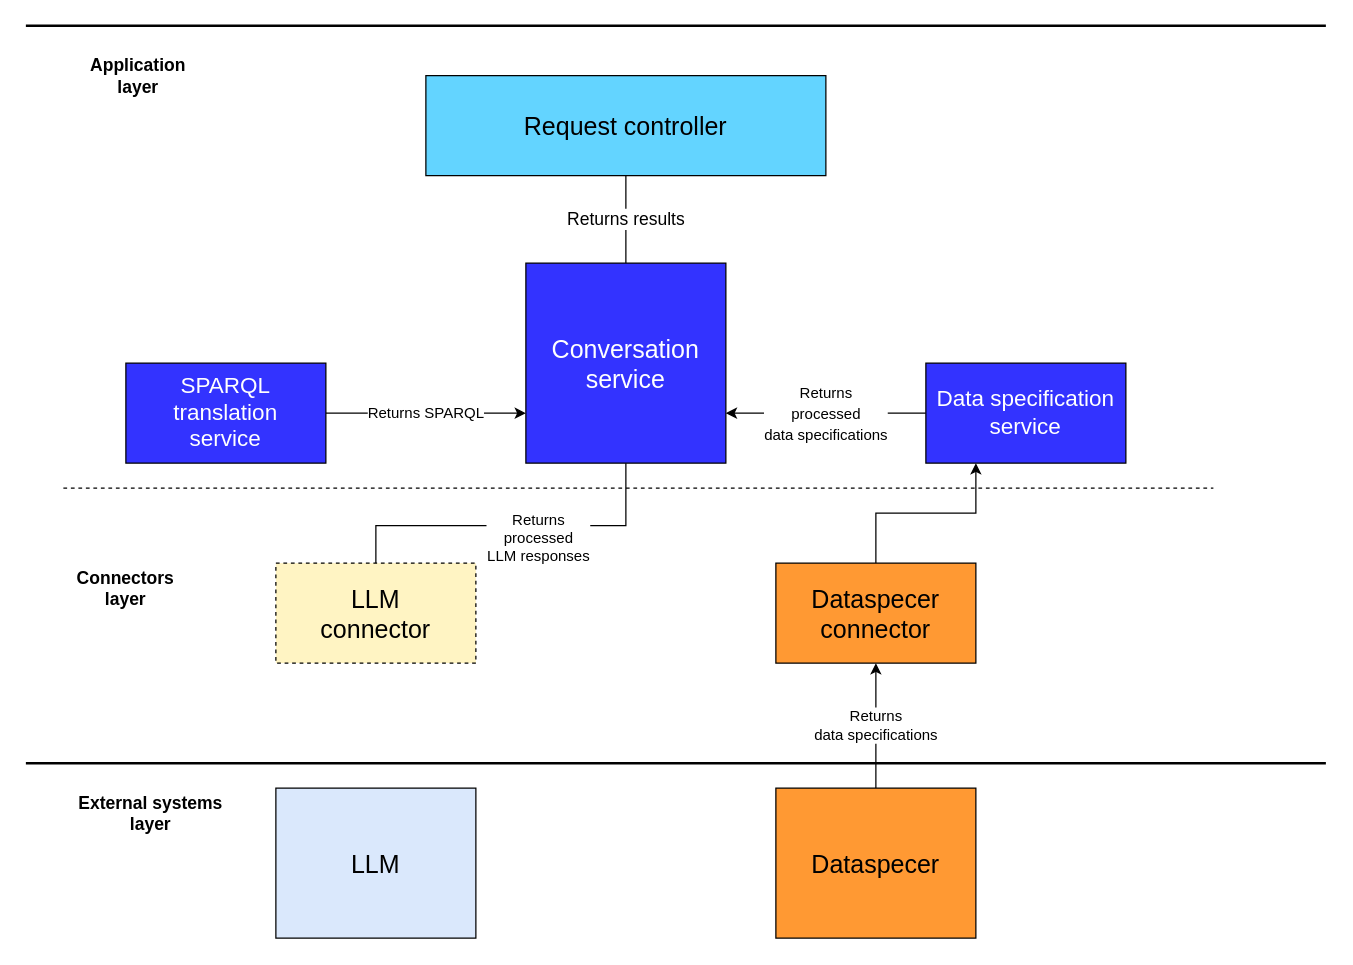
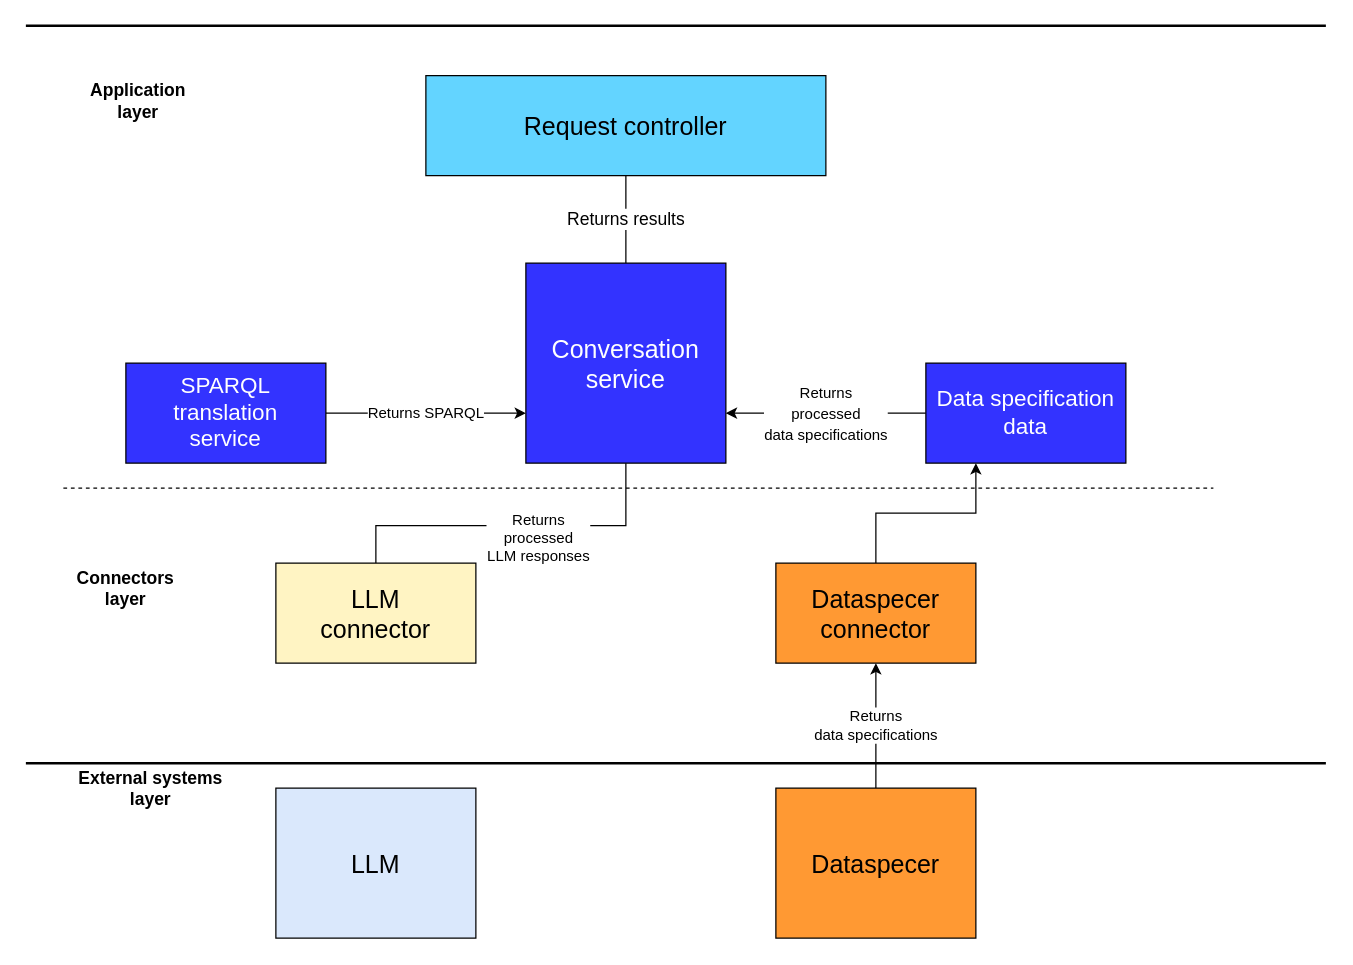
  <mxCell id="0" />
  <mxCell id="1" parent="0" />
  <mxCell id="2" value="Returns SPARQL" style="edgeStyle=orthogonalEdgeStyle;rounded=0;orthogonalLoop=1;jettySize=auto;html=1;entryX=0;entryY=0.75;entryDx=0;entryDy=0;fontSize=12;" parent="1" source="3" target="5" edge="1"><mxGeometry relative="1" as="geometry"><mxPoint x="410" y="330" as="targetPoint" /></mxGeometry></mxCell>
  <mxCell id="3" value="&lt;font style=&quot;font-size: 18px; color: rgb(255, 255, 255);&quot;&gt;SPARQL&lt;/font&gt;&lt;div&gt;&lt;font style=&quot;font-size: 18px; color: rgb(255, 255, 255);&quot;&gt;translation&lt;/font&gt;&lt;/div&gt;&lt;div&gt;&lt;span style=&quot;font-size: 18px; background-color: transparent;&quot;&gt;&lt;font style=&quot;color: rgb(255, 255, 255);&quot;&gt;service&lt;/font&gt;&lt;/span&gt;&lt;/div&gt;" style="rounded=0;whiteSpace=wrap;html=1;fillColor=#3333FF;" parent="1" vertex="1"><mxGeometry x="100" y="290" width="160" height="80" as="geometry" /></mxCell>
  <mxCell id="4" value="&lt;font style=&quot;font-size: 14px;&quot;&gt;Returns results&lt;/font&gt;" style="edgeStyle=orthogonalEdgeStyle;rounded=0;orthogonalLoop=1;jettySize=auto;html=1;entryX=0.5;entryY=1;entryDx=0;entryDy=0;endArrow=none;" edge="1" parent="1" source="5" target="21"><mxGeometry relative="1" as="geometry" /></mxCell>
  <mxCell id="5" value="&lt;font style=&quot;color: rgb(255, 255, 255);&quot;&gt;Conversation&lt;/font&gt;&lt;div&gt;&lt;font style=&quot;color: rgb(255, 255, 255);&quot;&gt;service&lt;/font&gt;&lt;/div&gt;" style="rounded=0;whiteSpace=wrap;html=1;fontSize=20;fillColor=#3333FF;" parent="1" vertex="1"><mxGeometry x="420" y="210" width="160" height="160" as="geometry" /></mxCell>
  <mxCell id="6" value="Returns&lt;div&gt;processed&lt;/div&gt;&lt;div&gt;LLM responses&lt;/div&gt;" style="edgeStyle=orthogonalEdgeStyle;rounded=0;orthogonalLoop=1;jettySize=auto;html=1;entryX=0.5;entryY=1;entryDx=0;entryDy=0;exitX=0.5;exitY=0;exitDx=0;exitDy=0;fontSize=12;endArrow=none;" parent="1" source="7" target="5" edge="1"><mxGeometry x="0.143" y="-10" relative="1" as="geometry"><mxPoint as="offset" /><Array as="points"><mxPoint x="300" y="420" /><mxPoint x="500" y="420" /></Array></mxGeometry></mxCell>
- <mxCell id="7" value="LLM&lt;div&gt;connector&lt;/div&gt;" style="rounded=0;whiteSpace=wrap;html=1;fontSize=20;fillColor=#FFF4C3;dashed=1;" parent="1" vertex="1"><mxGeometry x="220" y="450" width="160" height="80" as="geometry" /></mxCell>
+ <mxCell id="7" value="LLM&lt;div&gt;connector&lt;/div&gt;" style="rounded=0;whiteSpace=wrap;html=1;fontSize=20;fillColor=#FFF4C3;" parent="1" vertex="1"><mxGeometry x="220" y="450" width="160" height="80" as="geometry" /></mxCell>
  <mxCell id="8" value="&lt;font style=&quot;font-size: 12px;&quot;&gt;Returns&lt;/font&gt;&lt;div&gt;&lt;font style=&quot;font-size: 12px;&quot;&gt;processed&lt;/font&gt;&lt;/div&gt;&lt;div&gt;&lt;font style=&quot;font-size: 12px;&quot;&gt;data specifications&lt;/font&gt;&lt;/div&gt;" style="edgeStyle=orthogonalEdgeStyle;rounded=0;orthogonalLoop=1;jettySize=auto;html=1;exitX=0;exitY=0.5;exitDx=0;exitDy=0;fontSize=14;entryX=1;entryY=0.75;entryDx=0;entryDy=0;" parent="1" source="9" target="5" edge="1"><mxGeometry relative="1" as="geometry"><mxPoint x="580" y="309.5" as="targetPoint" /><mxPoint x="690" y="309.5" as="sourcePoint" /></mxGeometry></mxCell>
- <mxCell id="9" value="&lt;font style=&quot;color: rgb(255, 255, 255);&quot;&gt;Data specification service&lt;/font&gt;" style="rounded=0;whiteSpace=wrap;html=1;fontSize=18;fillColor=#3333FF;" parent="1" vertex="1"><mxGeometry x="740" y="290" width="160" height="80" as="geometry" /></mxCell>
+ <mxCell id="9" value="&lt;font style=&quot;color: rgb(255, 255, 255);&quot;&gt;Data specification data&lt;/font&gt;" style="rounded=0;whiteSpace=wrap;html=1;fontSize=18;fillColor=#3333FF;" parent="1" vertex="1"><mxGeometry x="740" y="290" width="160" height="80" as="geometry" /></mxCell>
  <mxCell id="10" style="edgeStyle=orthogonalEdgeStyle;rounded=0;orthogonalLoop=1;jettySize=auto;html=1;entryX=0.25;entryY=1;entryDx=0;entryDy=0;" parent="1" source="11" target="9" edge="1"><mxGeometry relative="1" as="geometry"><mxPoint x="740" y="400" as="targetPoint" /></mxGeometry></mxCell>
  <mxCell id="11" value="Dataspecer&lt;div&gt;connector&lt;/div&gt;" style="rounded=0;whiteSpace=wrap;html=1;fontSize=20;fillColor=#ff9933;" parent="1" vertex="1"><mxGeometry x="620" y="450" width="160" height="80" as="geometry" /></mxCell>
  <mxCell id="12" value="&lt;font style=&quot;font-size: 12px;&quot;&gt;Returns&lt;/font&gt;&lt;div&gt;&lt;font style=&quot;font-size: 12px;&quot;&gt;data specifications&lt;/font&gt;&lt;/div&gt;" style="edgeStyle=orthogonalEdgeStyle;rounded=0;orthogonalLoop=1;jettySize=auto;html=1;exitX=0.5;exitY=0;exitDx=0;exitDy=0;entryX=0.5;entryY=1;entryDx=0;entryDy=0;" parent="1" source="13" target="11" edge="1"><mxGeometry relative="1" as="geometry"><Array as="points" /><mxPoint x="700" y="560" as="targetPoint" /></mxGeometry></mxCell>
  <mxCell id="13" value="&lt;font style=&quot;font-size: 20px;&quot;&gt;Dataspecer&lt;/font&gt;" style="rounded=0;whiteSpace=wrap;html=1;fillColor=#FF9933;" parent="1" vertex="1"><mxGeometry x="620" y="630" width="160" height="120" as="geometry" /></mxCell>
  <mxCell id="14" value="&lt;font style=&quot;font-size: 20px;&quot;&gt;LLM&lt;/font&gt;" style="rounded=0;whiteSpace=wrap;html=1;fillColor=#dae8fc;" parent="1" vertex="1"><mxGeometry x="220" y="630" width="160" height="120" as="geometry" /></mxCell>
  <mxCell id="15" value="" style="endArrow=none;html=1;rounded=0;strokeWidth=2;" parent="1" edge="1"><mxGeometry width="50" height="50" relative="1" as="geometry"><mxPoint x="20" y="20" as="sourcePoint" /><mxPoint x="1060" y="20" as="targetPoint" /></mxGeometry></mxCell>
  <mxCell id="16" value="" style="endArrow=none;html=1;rounded=0;dashed=1;strokeWidth=1;" parent="1" edge="1"><mxGeometry width="50" height="50" relative="1" as="geometry"><mxPoint x="50" y="390" as="sourcePoint" /><mxPoint x="970" y="390" as="targetPoint" /></mxGeometry></mxCell>
  <mxCell id="17" value="&lt;b&gt;Connectors&lt;/b&gt;&lt;div&gt;&lt;b&gt;layer&lt;/b&gt;&lt;/div&gt;" style="text;strokeColor=none;align=center;fillColor=none;html=1;verticalAlign=middle;whiteSpace=wrap;rounded=0;fontSize=14;" parent="1" vertex="1"><mxGeometry x="40" y="430" width="120" height="80" as="geometry" /></mxCell>
- <mxCell id="18" value="&lt;b&gt;Application&lt;/b&gt;&lt;br&gt;&lt;div&gt;&lt;b&gt;layer&lt;/b&gt;&lt;/div&gt;" style="text;strokeColor=none;align=center;fillColor=none;html=1;verticalAlign=middle;whiteSpace=wrap;rounded=0;fontSize=14;" parent="1" vertex="1"><mxGeometry x="50" y="20" width="120" height="80" as="geometry" /></mxCell>
- <mxCell id="19" value="&lt;b&gt;External systems&lt;/b&gt;&lt;div&gt;&lt;b&gt;layer&lt;/b&gt;&lt;/div&gt;" style="text;strokeColor=none;align=center;fillColor=none;html=1;verticalAlign=middle;whiteSpace=wrap;rounded=0;fontSize=14;" parent="1" vertex="1"><mxGeometry x="60" y="610" width="120" height="80" as="geometry" /></mxCell>
+ <mxCell id="18" value="&lt;b&gt;Application&lt;/b&gt;&lt;br&gt;&lt;div&gt;&lt;b&gt;layer&lt;/b&gt;&lt;/div&gt;" style="text;strokeColor=none;align=center;fillColor=none;html=1;verticalAlign=middle;whiteSpace=wrap;rounded=0;fontSize=14;" parent="1" vertex="1"><mxGeometry x="50" y="40" width="120" height="80" as="geometry" /></mxCell>
+ <mxCell id="19" value="&lt;b&gt;External systems&lt;/b&gt;&lt;div&gt;&lt;b&gt;layer&lt;/b&gt;&lt;/div&gt;" style="text;strokeColor=none;align=center;fillColor=none;html=1;verticalAlign=middle;whiteSpace=wrap;rounded=0;fontSize=14;" parent="1" vertex="1"><mxGeometry x="60" y="590" width="120" height="80" as="geometry" /></mxCell>
  <mxCell id="20" value="" style="endArrow=none;html=1;rounded=0;strokeWidth=2;" edge="1" parent="1"><mxGeometry width="50" height="50" relative="1" as="geometry"><mxPoint x="20" y="610" as="sourcePoint" /><mxPoint x="1060" y="610" as="targetPoint" /></mxGeometry></mxCell>
  <mxCell id="21" value="Request controller" style="rounded=0;whiteSpace=wrap;html=1;fontSize=20;fillColor=#63D4FF;" vertex="1" parent="1"><mxGeometry x="340" y="60" width="320" height="80" as="geometry" /></mxCell>
